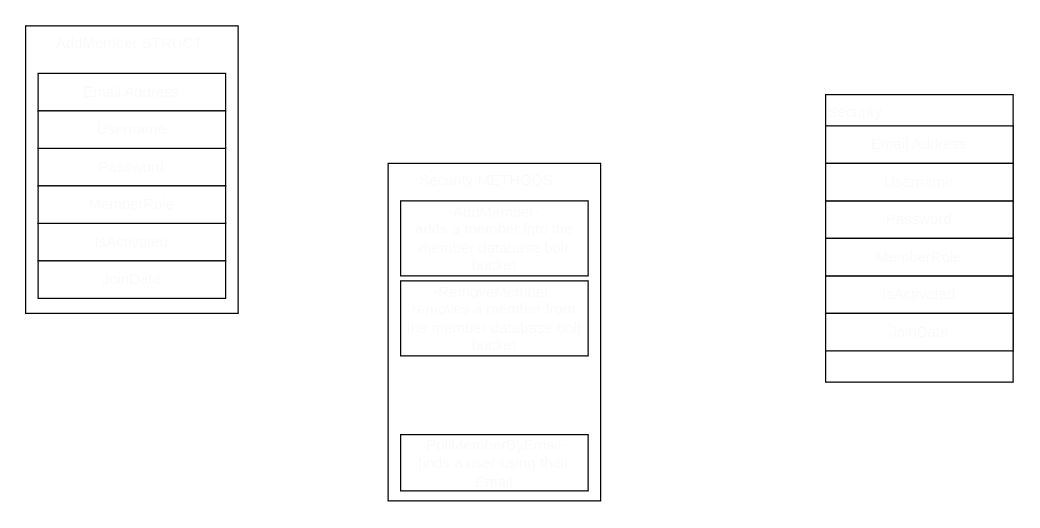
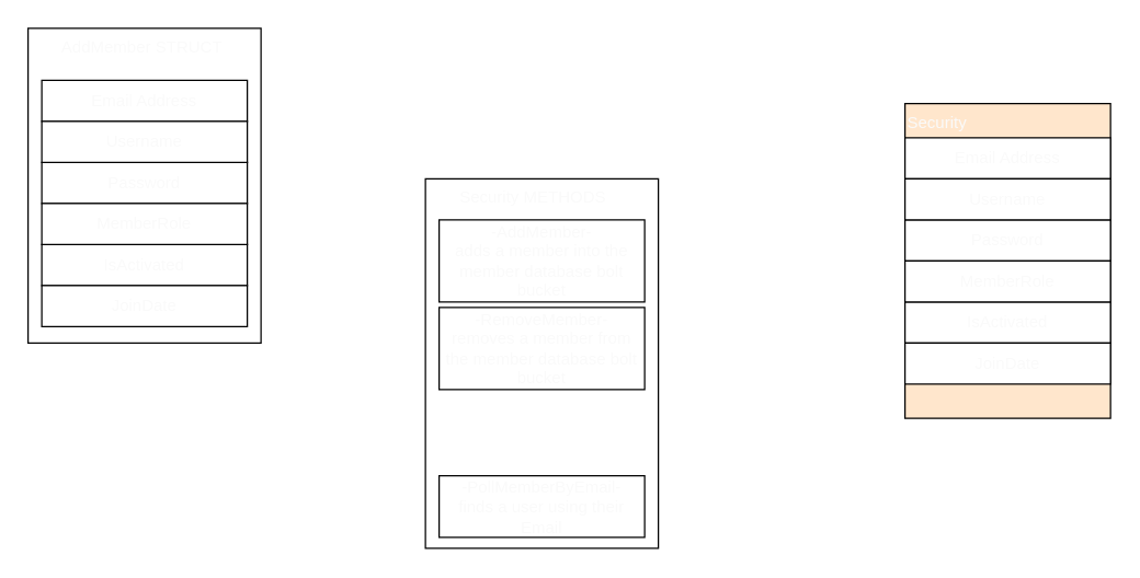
  <mxCell id="0" />
  <mxCell id="1" parent="0" />
  <mxCell id="2" value="&amp;nbsp;&amp;nbsp;&amp;nbsp;&amp;nbsp;&amp;nbsp;&amp;nbsp; AddMember STRUCT" style="rounded=0;whiteSpace=wrap;html=1;fontColor=#FAFAFA;align=left;verticalAlign=top;" vertex="1" parent="1"><mxGeometry x="20" y="20" width="170" height="230" as="geometry" /></mxCell>
  <mxCell id="3" value="Password" style="rounded=0;whiteSpace=wrap;html=1;fontColor=#FAFAFA;" vertex="1" parent="1"><mxGeometry x="30" y="118" width="150" height="30" as="geometry" /></mxCell>
  <mxCell id="4" value="IsActivated" style="rounded=0;whiteSpace=wrap;html=1;fontColor=#FAFAFA;" vertex="1" parent="1"><mxGeometry x="30" y="178" width="150" height="30" as="geometry" /></mxCell>
  <mxCell id="5" value="MemberRole" style="rounded=0;whiteSpace=wrap;html=1;fontColor=#FAFAFA;" vertex="1" parent="1"><mxGeometry x="30" y="148" width="150" height="30" as="geometry" /></mxCell>
  <mxCell id="6" value="JoinDate" style="rounded=0;whiteSpace=wrap;html=1;fontColor=#FAFAFA;" vertex="1" parent="1"><mxGeometry x="30" y="208" width="150" height="30" as="geometry" /></mxCell>
  <mxCell id="7" value="Email Address" style="rounded=0;whiteSpace=wrap;html=1;fontColor=#FAFAFA;" vertex="1" parent="1"><mxGeometry x="30" y="58" width="150" height="30" as="geometry" /></mxCell>
  <mxCell id="8" value="Username" style="rounded=0;whiteSpace=wrap;html=1;fontColor=#FAFAFA;" vertex="1" parent="1"><mxGeometry x="30" y="88" width="150" height="30" as="geometry" /></mxCell>
- <mxCell id="9" value="Security" style="rounded=0;whiteSpace=wrap;html=1;fontColor=#FAFAFA;align=left;verticalAlign=top;" vertex="1" parent="1"><mxGeometry x="660" y="75" width="150" height="230" as="geometry" /></mxCell>
+ <mxCell id="9" value="Security" style="rounded=0;whiteSpace=wrap;html=1;fontColor=#FAFAFA;align=left;verticalAlign=top;fillColor=#ffe6cc;" vertex="1" parent="1"><mxGeometry x="660" y="75" width="150" height="230" as="geometry" /></mxCell>
  <mxCell id="10" value="Password" style="rounded=0;whiteSpace=wrap;html=1;fontColor=#FAFAFA;" vertex="1" parent="1"><mxGeometry x="660" y="160" width="150" height="30" as="geometry" /></mxCell>
  <mxCell id="11" value="IsActivated" style="rounded=0;whiteSpace=wrap;html=1;fontColor=#FAFAFA;" vertex="1" parent="1"><mxGeometry x="660" y="220" width="150" height="30" as="geometry" /></mxCell>
  <mxCell id="12" value="MemberRole" style="rounded=0;whiteSpace=wrap;html=1;fontColor=#FAFAFA;" vertex="1" parent="1"><mxGeometry x="660" y="190" width="150" height="30" as="geometry" /></mxCell>
  <mxCell id="13" value="JoinDate" style="rounded=0;whiteSpace=wrap;html=1;fontColor=#FAFAFA;" vertex="1" parent="1"><mxGeometry x="660" y="250" width="150" height="30" as="geometry" /></mxCell>
  <mxCell id="14" value="Email Address" style="rounded=0;whiteSpace=wrap;html=1;fontColor=#FAFAFA;" vertex="1" parent="1"><mxGeometry x="660" y="100" width="150" height="30" as="geometry" /></mxCell>
  <mxCell id="15" value="Username" style="rounded=0;whiteSpace=wrap;html=1;fontColor=#FAFAFA;" vertex="1" parent="1"><mxGeometry x="660" y="130" width="150" height="30" as="geometry" /></mxCell>
  <mxCell id="16" value="&amp;nbsp;&amp;nbsp;&amp;nbsp;&amp;nbsp;&amp;nbsp;&amp;nbsp; Security METHODS" style="rounded=0;whiteSpace=wrap;html=1;fontColor=#FAFAFA;align=left;verticalAlign=top;" vertex="1" parent="1"><mxGeometry x="310" y="130" width="170" height="270" as="geometry" /></mxCell>
  <mxCell id="17" value="&lt;div&gt;-AddMember-&lt;/div&gt;&lt;div&gt;adds a member into the member database bolt bucket&lt;br&gt;&lt;/div&gt;" style="rounded=0;whiteSpace=wrap;html=1;fontColor=#FAFAFA;" vertex="1" parent="1"><mxGeometry x="320" y="160" width="150" height="60" as="geometry" /></mxCell>
  <mxCell id="18" value="&lt;div&gt;-PollMemberByEmail-&lt;/div&gt;&lt;div&gt;finds a user using their Email&lt;br&gt;&lt;/div&gt;" style="rounded=0;whiteSpace=wrap;html=1;fontColor=#FAFAFA;" vertex="1" parent="1"><mxGeometry x="320" y="347" width="150" height="45" as="geometry" /></mxCell>
  <mxCell id="19" value="&lt;div&gt;-RemoveMember-&lt;/div&gt;&lt;div&gt;removes a member from the member database bolt bucket&lt;br&gt;&lt;/div&gt;" style="rounded=0;whiteSpace=wrap;html=1;fontColor=#FAFAFA;" vertex="1" parent="1"><mxGeometry x="320" y="224" width="150" height="60" as="geometry" /></mxCell>
